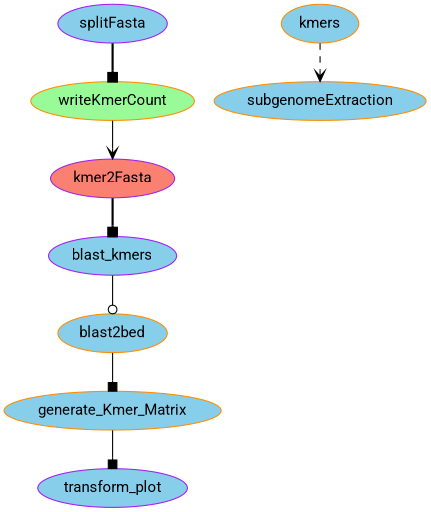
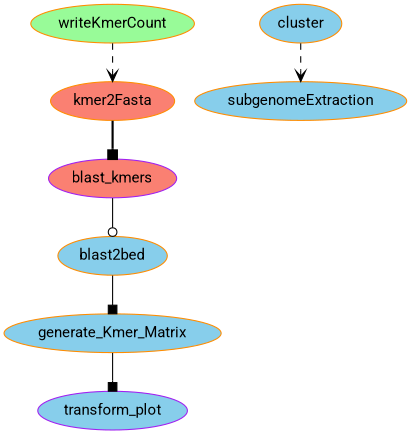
  strict digraph {
    fontname=Roboto
    node [color=darkorange fillcolor=skyblue fontname=Roboto style=filled]
    edge [arrowhead=box fontname=Roboto style=solid]
-   splitFasta [color=purple]
    writeKmerCount [fillcolor=palegreen]
-   kmer2Fasta [color=purple fillcolor=salmon]
-   blast_kmers [color=purple]
+   kmer2Fasta [fillcolor=salmon]
+   blast_kmers [color=purple fillcolor=salmon]
    blast2bed
    generate_Kmer_Matrix
    transform_plot [color=purple]
-   cluster [label=kmers]
+   cluster
    subgenomeExtraction
-   splitFasta -> writeKmerCount [style=bold]
-   writeKmerCount -> kmer2Fasta [arrowhead=vee]
+   writeKmerCount -> kmer2Fasta [arrowhead=vee style=dashed]
    kmer2Fasta -> blast_kmers [style=bold]
    blast_kmers -> blast2bed [arrowhead=odot]
    blast2bed -> generate_Kmer_Matrix
    generate_Kmer_Matrix -> transform_plot
    cluster -> subgenomeExtraction [arrowhead=vee style=dashed]
  }
